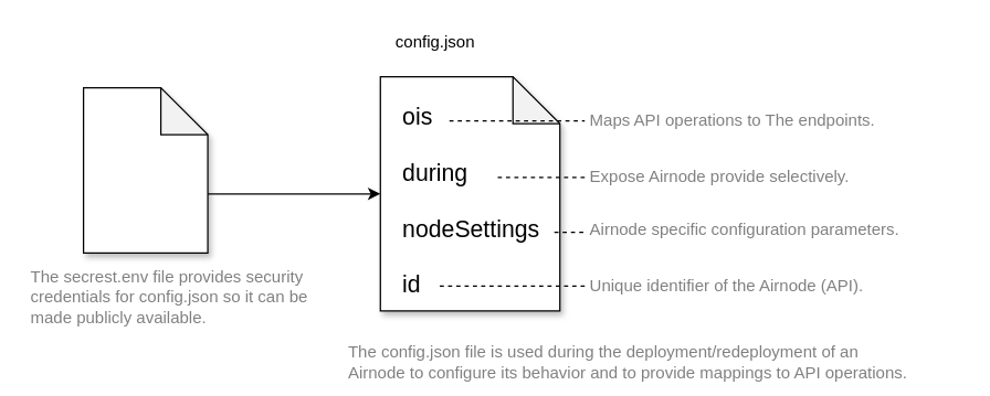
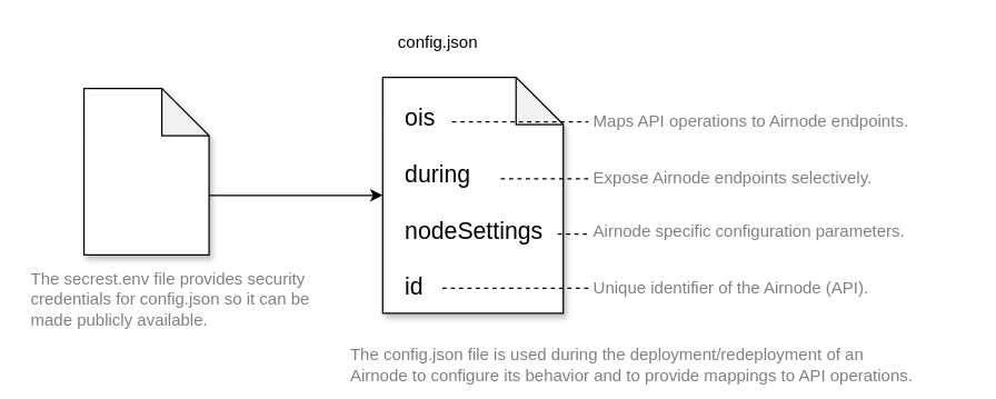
  <mxCell id="0" />
  <mxCell id="1" parent="0" />
  <mxCell id="2" value="" style="shape=note;whiteSpace=wrap;html=1;backgroundOutline=1;darkOpacity=0.05;fontSize=14;size=34;shadow=1;" vertex="1" parent="1"><mxGeometry x="275" y="55" width="130" height="170" as="geometry" /></mxCell>
  <mxCell id="3" value="&lt;p style=&quot;line-height: 100%&quot;&gt;&lt;/p&gt;&lt;div style=&quot;text-align: left&quot;&gt;&lt;span style=&quot;font-size: 17px&quot;&gt;&lt;font color=&quot;#000000&quot;&gt;ois&lt;/font&gt;&lt;/span&gt;&lt;/div&gt;&lt;div style=&quot;text-align: left&quot;&gt;&lt;span style=&quot;font-size: 17px&quot;&gt;&lt;font color=&quot;#000000&quot;&gt;&lt;br&gt;&lt;/font&gt;&lt;/span&gt;&lt;/div&gt;&lt;font style=&quot;font-size: 17px&quot; color=&quot;#000000&quot;&gt;&lt;div style=&quot;text-align: left&quot;&gt;&lt;span&gt;during&lt;/span&gt;&lt;/div&gt;&lt;div style=&quot;text-align: left&quot;&gt;&lt;span&gt;&lt;br&gt;&lt;/span&gt;&lt;/div&gt;&lt;div style=&quot;text-align: left&quot;&gt;&lt;span&gt;nodeSettings&lt;/span&gt;&lt;/div&gt;&lt;div style=&quot;text-align: left&quot;&gt;&lt;span&gt;&lt;br&gt;&lt;/span&gt;&lt;/div&gt;&lt;div style=&quot;text-align: left&quot;&gt;&lt;span&gt;id&lt;/span&gt;&lt;/div&gt;&lt;/font&gt;&lt;p&gt;&lt;/p&gt;" style="text;html=1;strokeColor=none;fillColor=none;align=center;verticalAlign=middle;whiteSpace=wrap;fontColor=#808080;" parent="1" vertex="1"><mxGeometry x="321" y="136" width="40" height="20" as="geometry" /></mxCell>
- <mxCell id="4" value="Maps API operations to The endpoints." style="text;html=1;strokeColor=none;fillColor=none;align=left;verticalAlign=middle;whiteSpace=wrap;rounded=0;sketch=0;fontColor=#808080;" vertex="1" parent="1"><mxGeometry x="425" y="77" width="250" height="20" as="geometry" /></mxCell>
- <mxCell id="5" value="Expose Airnode provide selectively." style="text;html=1;strokeColor=none;fillColor=none;align=left;verticalAlign=middle;whiteSpace=wrap;rounded=0;sketch=0;fontColor=#808080;" vertex="1" parent="1"><mxGeometry x="425" y="118" width="210" height="20" as="geometry" /></mxCell>
+ <mxCell id="4" value="Maps API operations to Airnode endpoints." style="text;html=1;strokeColor=none;fillColor=none;align=left;verticalAlign=middle;whiteSpace=wrap;rounded=0;sketch=0;fontColor=#808080;" vertex="1" parent="1"><mxGeometry x="425" y="77" width="250" height="20" as="geometry" /></mxCell>
+ <mxCell id="5" value="Expose Airnode endpoints selectively." style="text;html=1;strokeColor=none;fillColor=none;align=left;verticalAlign=middle;whiteSpace=wrap;rounded=0;sketch=0;fontColor=#808080;" vertex="1" parent="1"><mxGeometry x="425" y="118" width="210" height="20" as="geometry" /></mxCell>
  <mxCell id="6" value="Airnode specific configuration parameters." style="text;html=1;strokeColor=none;fillColor=none;align=left;verticalAlign=middle;whiteSpace=wrap;rounded=0;sketch=0;fontColor=#808080;" vertex="1" parent="1"><mxGeometry x="425" y="156" width="240" height="20" as="geometry" /></mxCell>
  <mxCell id="7" value="Unique identifier of the Airnode (API)." style="text;html=1;strokeColor=none;fillColor=none;align=left;verticalAlign=middle;whiteSpace=wrap;rounded=0;sketch=0;fontColor=#808080;" vertex="1" parent="1"><mxGeometry x="425" y="197" width="270" height="20" as="geometry" /></mxCell>
  <mxCell id="8" value="" style="endArrow=none;dashed=1;html=1;fontColor=#808080;entryX=0;entryY=0.5;entryDx=0;entryDy=0;" edge="1" parent="1"><mxGeometry width="50" height="50" relative="1" as="geometry"><mxPoint x="318" y="207" as="sourcePoint" /><mxPoint x="423" y="207" as="targetPoint" /></mxGeometry></mxCell>
  <mxCell id="9" value="" style="endArrow=none;dashed=1;html=1;fontColor=#808080;entryX=0;entryY=0.5;entryDx=0;entryDy=0;" edge="1" parent="1"><mxGeometry width="50" height="50" relative="1" as="geometry"><mxPoint x="401" y="168" as="sourcePoint" /><mxPoint x="425" y="168" as="targetPoint" /></mxGeometry></mxCell>
  <mxCell id="10" value="" style="endArrow=none;dashed=1;html=1;fontColor=#808080;entryX=0;entryY=0.5;entryDx=0;entryDy=0;" edge="1" parent="1"><mxGeometry width="50" height="50" relative="1" as="geometry"><mxPoint x="360" y="128" as="sourcePoint" /><mxPoint x="423" y="128" as="targetPoint" /></mxGeometry></mxCell>
  <mxCell id="11" value="" style="endArrow=none;dashed=1;html=1;fontColor=#808080;entryX=0;entryY=0.5;entryDx=0;entryDy=0;exitX=0;exitY=-2.35;exitDx=0;exitDy=0;exitPerimeter=0;" edge="1" parent="1"><mxGeometry width="50" height="50" relative="1" as="geometry"><mxPoint x="325" y="87" as="sourcePoint" /><mxPoint x="423" y="87" as="targetPoint" /></mxGeometry></mxCell>
  <mxCell id="12" value="&lt;br class=&quot;Apple-interchange-newline&quot;&gt;&lt;span style=&quot;&quot;&gt;The config.json file is used during the deployment/redeployment of an Airnode to configure its behavior and to provide mappings to API operations.&lt;/span&gt;" style="text;html=1;strokeColor=none;fillColor=none;align=left;verticalAlign=middle;whiteSpace=wrap;rounded=0;shadow=1;sketch=0;fontColor=#808080;" vertex="1" parent="1"><mxGeometry x="250" y="245" width="410" height="20" as="geometry" /></mxCell>
  <mxCell id="13" value="&lt;font color=&quot;#000000&quot;&gt;config.json&lt;/font&gt;" style="text;html=1;strokeColor=none;fillColor=none;align=center;verticalAlign=middle;whiteSpace=wrap;rounded=0;shadow=1;sketch=0;fontColor=#808080;" vertex="1" parent="1"><mxGeometry x="295" y="20" width="40" height="20" as="geometry" /></mxCell>
  <mxCell id="14" value="" style="shape=note;whiteSpace=wrap;html=1;backgroundOutline=1;darkOpacity=0.05;fontSize=14;size=34;shadow=1;" vertex="1" parent="1"><mxGeometry x="60" y="63" width="90" height="120" as="geometry" /></mxCell>
  <mxCell id="15" value="The secrest.env file provides security credentials for config.json so it can be made publicly available." style="text;html=1;strokeColor=none;fillColor=none;align=left;verticalAlign=middle;whiteSpace=wrap;rounded=0;shadow=1;sketch=0;fontColor=#808080;" vertex="1" parent="1"><mxGeometry x="20" y="205" width="230" height="20" as="geometry" /></mxCell>
  <mxCell id="16" value="" style="endArrow=classic;html=1;fontColor=#808080;exitX=0;exitY=0;exitDx=90;exitDy=77;exitPerimeter=0;entryX=0;entryY=0.5;entryDx=0;entryDy=0;entryPerimeter=0;" edge="1" parent="1" source="14" target="2"><mxGeometry width="50" height="50" relative="1" as="geometry"><mxPoint x="310" y="245" as="sourcePoint" /><mxPoint x="360" y="195" as="targetPoint" /></mxGeometry></mxCell>
